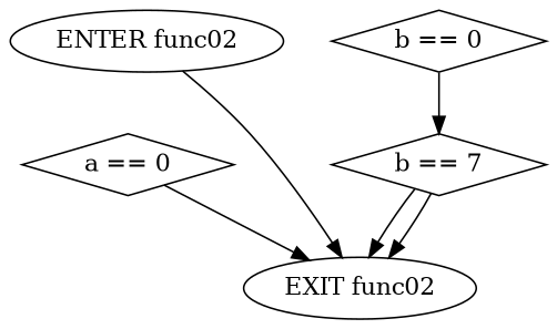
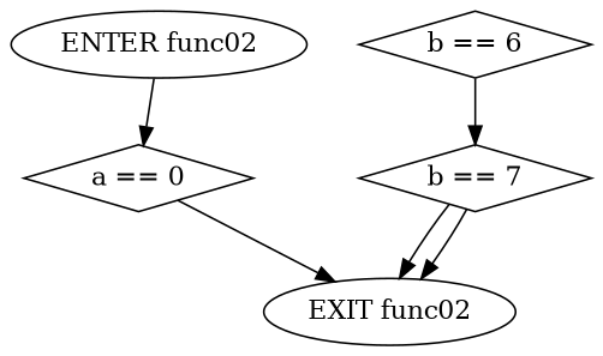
  digraph {
    node [shape=diamond]
    n1 [label="ENTER func02" shape=""]
    n2 [label="a == 0"]
    n3 [label="EXIT func02" shape=""]
-   n4 [label="b == 0"]
+   n4 [label="b == 6"]
    n5 [label="b == 7"]
-   n1 -> n3
+   n1 -> n2
    n2 -> n3
    n4 -> n5
    n5 -> n3
    n5 -> n3
  }
